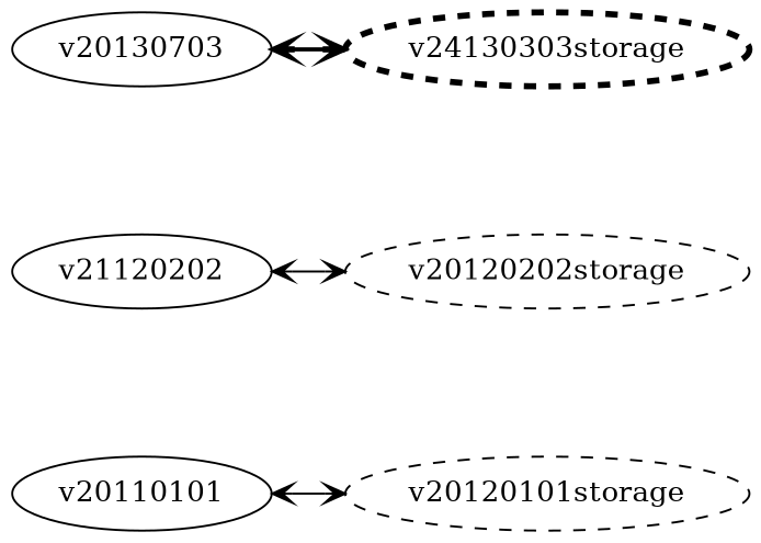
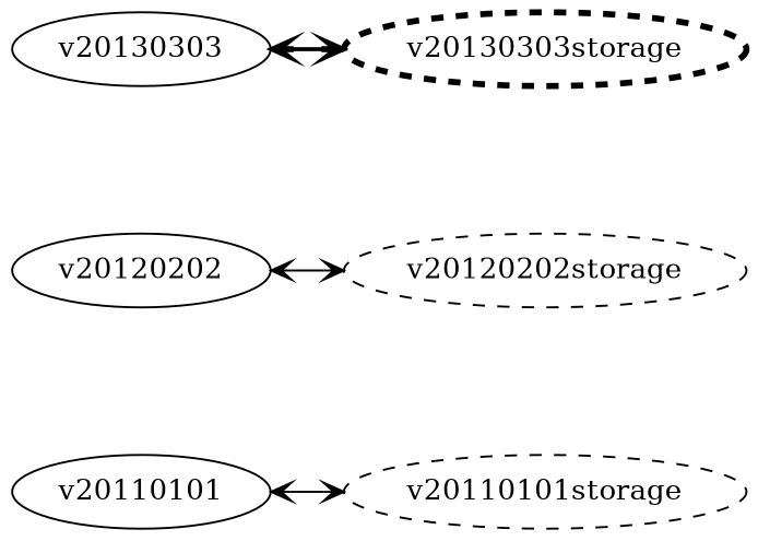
  graph {
    nodesep=1
    rankdir=LR
    node [group=api shape=ellipse]
    edge [arrowhead=vee arrowtail=vee dir=both]
    v20110101
-   v20120202 [label=v21120202]
-   v20130303 [label=v20130703]
-   v20130303storage [group=storage penwidth=3 rankType=min style=dashed label=v24130303storage]
-   v20110101storage [group=storage penwidth=1 rankType=min style=dashed label=v20120101storage]
+   v20120202
+   v20130303
+   v20130303storage [group=storage penwidth=3 rankType=min style=dashed]
+   v20110101storage [group=storage penwidth=1 rankType=min style=dashed]
    v20120202storage [group=storage penwidth=1 rankType=min style=dashed]
    subgraph sub_1 {
      label="API Versions"
      labelloc=t
      rank=same
      v20110101
      v20120202
      v20130303
    }
    subgraph sub_2 {
      rank=same
      v20130303storage
      v20110101storage
      v20120202storage
    }
    v20110101 -- v20110101storage
    v20120202 -- v20120202storage
    v20130303 -- v20130303storage [penwidth=2]
  }
